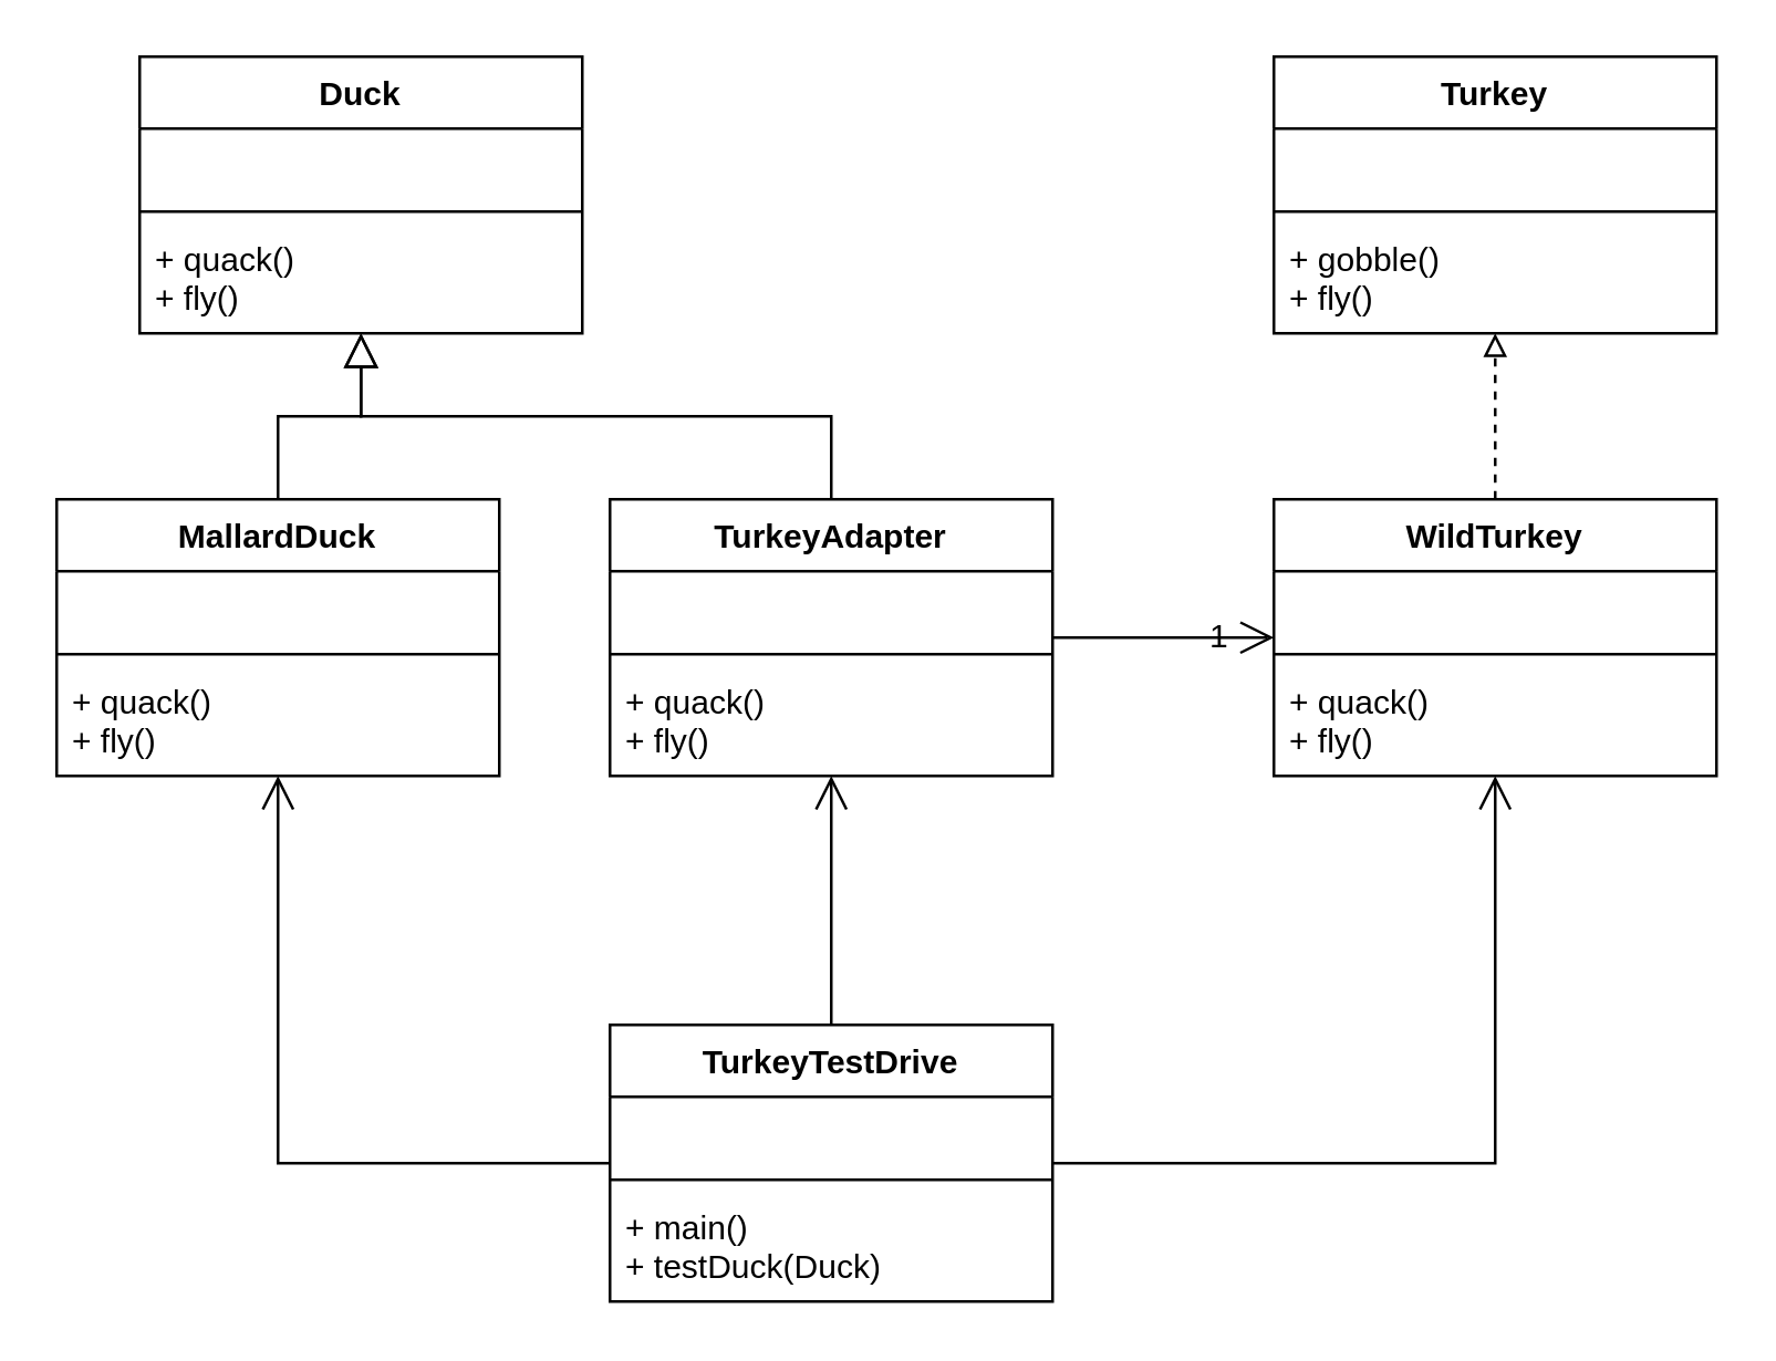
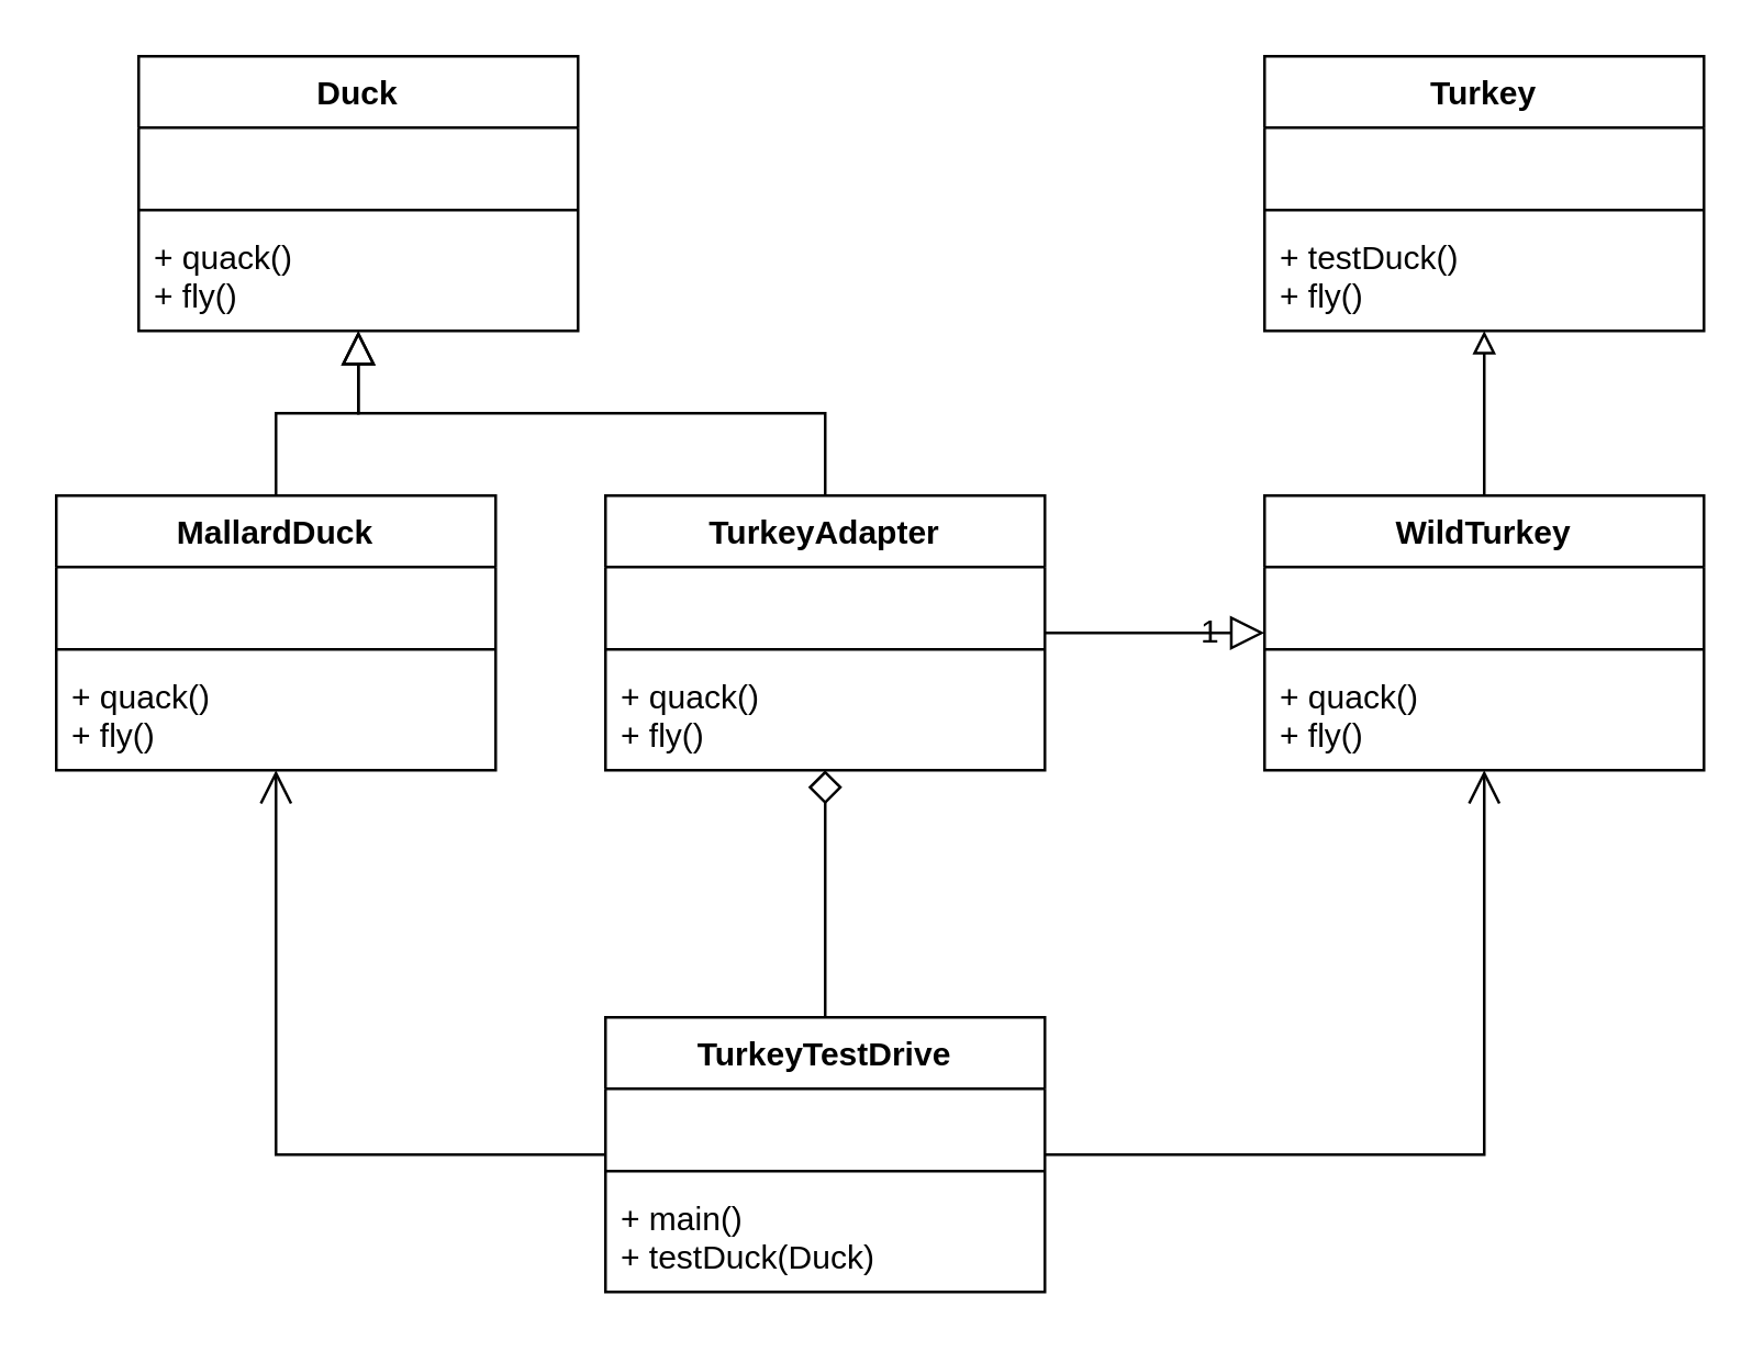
  <mxCell id="0" />
  <mxCell id="1" parent="0" />
  <mxCell id="2" value="Duck" style="swimlane;fontStyle=1;align=center;verticalAlign=top;childLayout=stackLayout;horizontal=1;startSize=26;horizontalStack=0;resizeParent=1;resizeParentMax=0;resizeLast=0;collapsible=1;marginBottom=0;" parent="1" vertex="1"><mxGeometry x="50" y="20" width="160" height="100" as="geometry" /></mxCell>
  <mxCell id="3" value=" " style="text;strokeColor=none;fillColor=none;align=left;verticalAlign=top;spacingLeft=4;spacingRight=4;overflow=hidden;rotatable=0;points=[[0,0.5],[1,0.5]];portConstraint=eastwest;" parent="2" vertex="1"><mxGeometry y="26" width="160" height="26" as="geometry" /></mxCell>
  <mxCell id="4" value="" style="line;strokeWidth=1;fillColor=none;align=left;verticalAlign=middle;spacingTop=-1;spacingLeft=3;spacingRight=3;rotatable=0;labelPosition=right;points=[];portConstraint=eastwest;" parent="2" vertex="1"><mxGeometry y="52" width="160" height="8" as="geometry" /></mxCell>
  <mxCell id="5" value="+ quack()&#10;+ fly()" style="text;strokeColor=none;fillColor=none;align=left;verticalAlign=top;spacingLeft=4;spacingRight=4;overflow=hidden;rotatable=0;points=[[0,0.5],[1,0.5]];portConstraint=eastwest;" parent="2" vertex="1"><mxGeometry y="60" width="160" height="40" as="geometry" /></mxCell>
  <mxCell id="6" value="Turkey" style="swimlane;fontStyle=1;align=center;verticalAlign=top;childLayout=stackLayout;horizontal=1;startSize=26;horizontalStack=0;resizeParent=1;resizeParentMax=0;resizeLast=0;collapsible=1;marginBottom=0;" parent="1" vertex="1"><mxGeometry x="460" y="20" width="160" height="100" as="geometry" /></mxCell>
  <mxCell id="7" value=" " style="text;strokeColor=none;fillColor=none;align=left;verticalAlign=top;spacingLeft=4;spacingRight=4;overflow=hidden;rotatable=0;points=[[0,0.5],[1,0.5]];portConstraint=eastwest;" parent="6" vertex="1"><mxGeometry y="26" width="160" height="26" as="geometry" /></mxCell>
  <mxCell id="8" value="" style="line;strokeWidth=1;fillColor=none;align=left;verticalAlign=middle;spacingTop=-1;spacingLeft=3;spacingRight=3;rotatable=0;labelPosition=right;points=[];portConstraint=eastwest;" parent="6" vertex="1"><mxGeometry y="52" width="160" height="8" as="geometry" /></mxCell>
- <mxCell id="9" value="+ gobble()&#10;+ fly()" style="text;strokeColor=none;fillColor=none;align=left;verticalAlign=top;spacingLeft=4;spacingRight=4;overflow=hidden;rotatable=0;points=[[0,0.5],[1,0.5]];portConstraint=eastwest;" parent="6" vertex="1"><mxGeometry y="60" width="160" height="40" as="geometry" /></mxCell>
+ <mxCell id="9" value="+ testDuck()&#10;+ fly()" style="text;strokeColor=none;fillColor=none;align=left;verticalAlign=top;spacingLeft=4;spacingRight=4;overflow=hidden;rotatable=0;points=[[0,0.5],[1,0.5]];portConstraint=eastwest;" parent="6" vertex="1"><mxGeometry y="60" width="160" height="40" as="geometry" /></mxCell>
  <mxCell id="10" style="edgeStyle=orthogonalEdgeStyle;rounded=0;orthogonalLoop=1;jettySize=auto;html=1;endArrow=block;endFill=0;endSize=10;" parent="1" source="11" target="2" edge="1"><mxGeometry relative="1" as="geometry" /></mxCell>
  <mxCell id="11" value="MallardDuck" style="swimlane;fontStyle=1;align=center;verticalAlign=top;childLayout=stackLayout;horizontal=1;startSize=26;horizontalStack=0;resizeParent=1;resizeParentMax=0;resizeLast=0;collapsible=1;marginBottom=0;" parent="1" vertex="1"><mxGeometry x="20" y="180" width="160" height="100" as="geometry" /></mxCell>
  <mxCell id="12" value=" " style="text;strokeColor=none;fillColor=none;align=left;verticalAlign=top;spacingLeft=4;spacingRight=4;overflow=hidden;rotatable=0;points=[[0,0.5],[1,0.5]];portConstraint=eastwest;" parent="11" vertex="1"><mxGeometry y="26" width="160" height="26" as="geometry" /></mxCell>
  <mxCell id="13" value="" style="line;strokeWidth=1;fillColor=none;align=left;verticalAlign=middle;spacingTop=-1;spacingLeft=3;spacingRight=3;rotatable=0;labelPosition=right;points=[];portConstraint=eastwest;" parent="11" vertex="1"><mxGeometry y="52" width="160" height="8" as="geometry" /></mxCell>
  <mxCell id="14" value="+ quack()&#10;+ fly()" style="text;strokeColor=none;fillColor=none;align=left;verticalAlign=top;spacingLeft=4;spacingRight=4;overflow=hidden;rotatable=0;points=[[0,0.5],[1,0.5]];portConstraint=eastwest;" parent="11" vertex="1"><mxGeometry y="60" width="160" height="40" as="geometry" /></mxCell>
- <mxCell id="15" style="edgeStyle=orthogonalEdgeStyle;rounded=0;orthogonalLoop=1;jettySize=auto;html=1;endArrow=block;endFill=0;dashed=1;" parent="1" source="16" target="6" edge="1"><mxGeometry relative="1" as="geometry" /></mxCell>
+ <mxCell id="15" style="edgeStyle=orthogonalEdgeStyle;rounded=0;orthogonalLoop=1;jettySize=auto;html=1;endArrow=block;endFill=0;" parent="1" source="16" target="6" edge="1"><mxGeometry relative="1" as="geometry" /></mxCell>
  <mxCell id="16" value="WildTurkey" style="swimlane;fontStyle=1;align=center;verticalAlign=top;childLayout=stackLayout;horizontal=1;startSize=26;horizontalStack=0;resizeParent=1;resizeParentMax=0;resizeLast=0;collapsible=1;marginBottom=0;" parent="1" vertex="1"><mxGeometry x="460" y="180" width="160" height="100" as="geometry" /></mxCell>
  <mxCell id="17" value=" " style="text;strokeColor=none;fillColor=none;align=left;verticalAlign=top;spacingLeft=4;spacingRight=4;overflow=hidden;rotatable=0;points=[[0,0.5],[1,0.5]];portConstraint=eastwest;" parent="16" vertex="1"><mxGeometry y="26" width="160" height="26" as="geometry" /></mxCell>
  <mxCell id="18" value="" style="line;strokeWidth=1;fillColor=none;align=left;verticalAlign=middle;spacingTop=-1;spacingLeft=3;spacingRight=3;rotatable=0;labelPosition=right;points=[];portConstraint=eastwest;" parent="16" vertex="1"><mxGeometry y="52" width="160" height="8" as="geometry" /></mxCell>
  <mxCell id="19" value="+ quack()&#10;+ fly()" style="text;strokeColor=none;fillColor=none;align=left;verticalAlign=top;spacingLeft=4;spacingRight=4;overflow=hidden;rotatable=0;points=[[0,0.5],[1,0.5]];portConstraint=eastwest;" parent="16" vertex="1"><mxGeometry y="60" width="160" height="40" as="geometry" /></mxCell>
- <mxCell id="20" style="edgeStyle=orthogonalEdgeStyle;rounded=0;orthogonalLoop=1;jettySize=auto;html=1;endArrow=open;endFill=0;endSize=10;" parent="1" source="22" target="16" edge="1"><mxGeometry relative="1" as="geometry" /></mxCell>
+ <mxCell id="20" style="edgeStyle=orthogonalEdgeStyle;rounded=0;orthogonalLoop=1;jettySize=auto;html=1;endArrow=block;endFill=0;endSize=10;" parent="1" source="22" target="16" edge="1"><mxGeometry relative="1" as="geometry" /></mxCell>
  <mxCell id="21" style="edgeStyle=orthogonalEdgeStyle;rounded=0;orthogonalLoop=1;jettySize=auto;html=1;endArrow=block;endFill=0;endSize=10;" parent="1" source="22" target="2" edge="1"><mxGeometry relative="1" as="geometry"><Array as="points"><mxPoint x="300" y="150" /><mxPoint x="130" y="150" /></Array></mxGeometry></mxCell>
  <mxCell id="22" value="TurkeyAdapter" style="swimlane;fontStyle=1;align=center;verticalAlign=top;childLayout=stackLayout;horizontal=1;startSize=26;horizontalStack=0;resizeParent=1;resizeParentMax=0;resizeLast=0;collapsible=1;marginBottom=0;" parent="1" vertex="1"><mxGeometry x="220" y="180" width="160" height="100" as="geometry" /></mxCell>
  <mxCell id="23" value=" " style="text;strokeColor=none;fillColor=none;align=left;verticalAlign=top;spacingLeft=4;spacingRight=4;overflow=hidden;rotatable=0;points=[[0,0.5],[1,0.5]];portConstraint=eastwest;" parent="22" vertex="1"><mxGeometry y="26" width="160" height="26" as="geometry" /></mxCell>
  <mxCell id="24" value="" style="line;strokeWidth=1;fillColor=none;align=left;verticalAlign=middle;spacingTop=-1;spacingLeft=3;spacingRight=3;rotatable=0;labelPosition=right;points=[];portConstraint=eastwest;" parent="22" vertex="1"><mxGeometry y="52" width="160" height="8" as="geometry" /></mxCell>
  <mxCell id="25" value="+ quack()&#10;+ fly()" style="text;strokeColor=none;fillColor=none;align=left;verticalAlign=top;spacingLeft=4;spacingRight=4;overflow=hidden;rotatable=0;points=[[0,0.5],[1,0.5]];portConstraint=eastwest;" parent="22" vertex="1"><mxGeometry y="60" width="160" height="40" as="geometry" /></mxCell>
  <mxCell id="26" value="1" style="text;html=1;align=center;verticalAlign=middle;resizable=0;points=[];autosize=1;" parent="1" vertex="1"><mxGeometry x="430" y="220" width="20" height="20" as="geometry" /></mxCell>
- <mxCell id="27" style="edgeStyle=orthogonalEdgeStyle;rounded=0;orthogonalLoop=1;jettySize=auto;html=1;endArrow=open;endFill=0;endSize=10;" parent="1" source="30" target="22" edge="1"><mxGeometry relative="1" as="geometry" /></mxCell>
+ <mxCell id="27" style="edgeStyle=orthogonalEdgeStyle;rounded=0;orthogonalLoop=1;jettySize=auto;html=1;endArrow=diamond;endFill=0;endSize=10;" parent="1" source="30" target="22" edge="1"><mxGeometry relative="1" as="geometry" /></mxCell>
  <mxCell id="28" style="edgeStyle=orthogonalEdgeStyle;rounded=0;orthogonalLoop=1;jettySize=auto;html=1;endArrow=open;endFill=0;endSize=10;" parent="1" source="30" target="16" edge="1"><mxGeometry relative="1" as="geometry" /></mxCell>
  <mxCell id="29" style="edgeStyle=orthogonalEdgeStyle;rounded=0;orthogonalLoop=1;jettySize=auto;html=1;endArrow=open;endFill=0;endSize=10;" parent="1" source="30" target="11" edge="1"><mxGeometry relative="1" as="geometry" /></mxCell>
  <mxCell id="30" value="TurkeyTestDrive" style="swimlane;fontStyle=1;align=center;verticalAlign=top;childLayout=stackLayout;horizontal=1;startSize=26;horizontalStack=0;resizeParent=1;resizeParentMax=0;resizeLast=0;collapsible=1;marginBottom=0;" parent="1" vertex="1"><mxGeometry x="220" y="370" width="160" height="100" as="geometry" /></mxCell>
  <mxCell id="31" value=" " style="text;strokeColor=none;fillColor=none;align=left;verticalAlign=top;spacingLeft=4;spacingRight=4;overflow=hidden;rotatable=0;points=[[0,0.5],[1,0.5]];portConstraint=eastwest;" parent="30" vertex="1"><mxGeometry y="26" width="160" height="26" as="geometry" /></mxCell>
  <mxCell id="32" value="" style="line;strokeWidth=1;fillColor=none;align=left;verticalAlign=middle;spacingTop=-1;spacingLeft=3;spacingRight=3;rotatable=0;labelPosition=right;points=[];portConstraint=eastwest;" parent="30" vertex="1"><mxGeometry y="52" width="160" height="8" as="geometry" /></mxCell>
  <mxCell id="33" value="+ main()&#10;+ testDuck(Duck)" style="text;strokeColor=none;fillColor=none;align=left;verticalAlign=top;spacingLeft=4;spacingRight=4;overflow=hidden;rotatable=0;points=[[0,0.5],[1,0.5]];portConstraint=eastwest;" parent="30" vertex="1"><mxGeometry y="60" width="160" height="40" as="geometry" /></mxCell>
